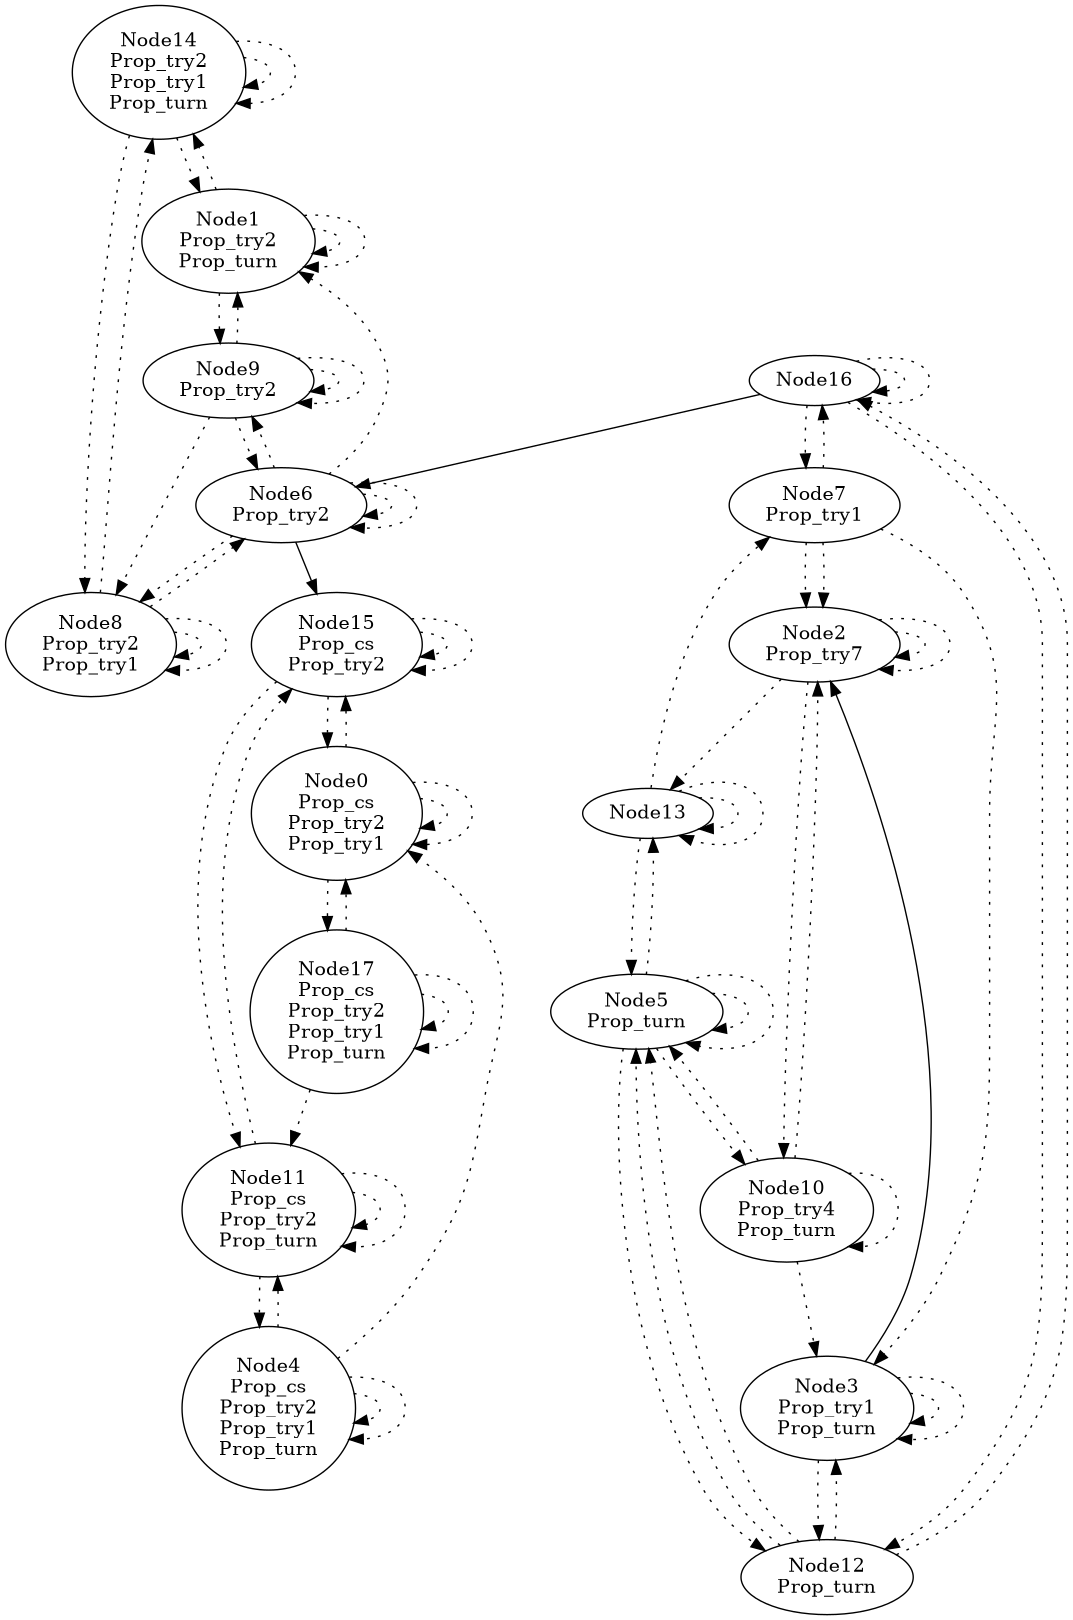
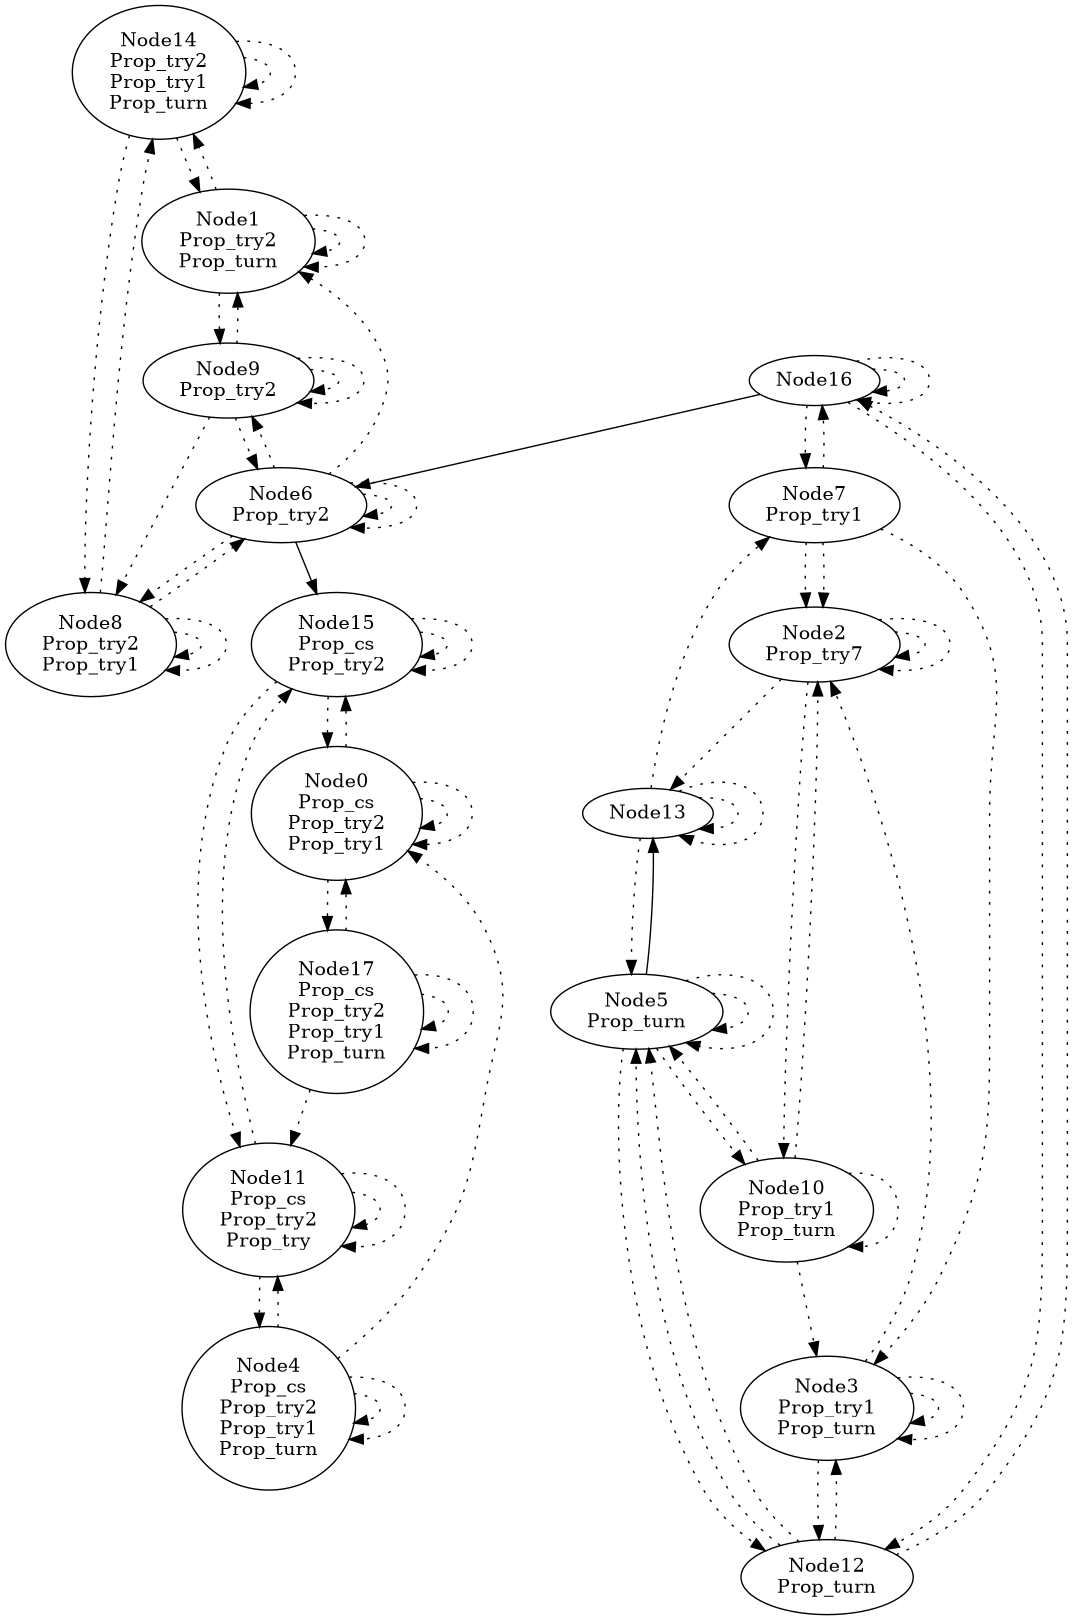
  digraph {
    edge [style=dotted]
    n1 [label="Node14\nProp_try2\nProp_try1\nProp_turn"]
    n2 [label="Node1\nProp_try2\nProp_turn"]
    n3 [label="Node8\nProp_try2\nProp_try1"]
    n4 [label="Node9\nProp_try2"]
    n5 [label="Node6\nProp_try2"]
    n6 [label="Node15\nProp_cs\nProp_try2"]
    n7 [label=Node13]
    n8 [label="Node7\nProp_try1"]
    n9 [label="Node5\nProp_turn"]
    n10 [label=Node16]
    n11 [label="Node3\nProp_try1\nProp_turn"]
    n12 [label="Node2\nProp_try7"]
    n13 [label="Node12\nProp_turn"]
-   n14 [label="Node10\nProp_try4\nProp_turn"]
+   n14 [label="Node10\nProp_try1\nProp_turn"]
    n15 [label="Node0\nProp_cs\nProp_try2\nProp_try1"]
-   n16 [label="Node11\nProp_cs\nProp_try2\nProp_turn"]
+   n16 [label="Node11\nProp_cs\nProp_try2\nProp_try"]
    n17 [label="Node17\nProp_cs\nProp_try2\nProp_try1\nProp_turn"]
    n18 [label="Node4\nProp_cs\nProp_try2\nProp_try1\nProp_turn"]
    n1 -> n1
    n1 -> n1
    n1 -> n2
    n1 -> n3
    n2 -> n1
    n2 -> n2
    n2 -> n2
    n2 -> n4
    n3 -> n1
    n3 -> n3
    n3 -> n3
    n3 -> n5
    n4 -> n2
    n4 -> n3
    n4 -> n4
    n4 -> n4
    n4 -> n5
    n5 -> n2
    n5 -> n3
    n5 -> n4
    n5 -> n5
    n5 -> n5
    n5 -> n6 [style=""]
    n6 -> n6
    n6 -> n6
    n6 -> n15
    n6 -> n16
    n7 -> n7
    n7 -> n7
    n7 -> n8
    n7 -> n9
    n8 -> n10
    n8 -> n11
    n8 -> n12
    n8 -> n12
-   n9 -> n7
+   n9 -> n7 [style=solid]
    n9 -> n9
    n9 -> n9
    n9 -> n13
    n9 -> n14
    n10 -> n5 [style=""]
    n10 -> n8
    n10 -> n10
    n10 -> n10
    n10 -> n13
    n11 -> n11
    n11 -> n11
-   n11 -> n12 [style=solid]
+   n11 -> n12
    n11 -> n13
    n12 -> n7
    n12 -> n12
    n12 -> n12
    n12 -> n14
    n13 -> n9
    n13 -> n9
    n13 -> n10
    n13 -> n11
    n14 -> n9
    n14 -> n11
    n14 -> n12
    n14 -> n14
    n15 -> n6
    n15 -> n15
    n15 -> n15
    n15 -> n17
    n16 -> n6
    n16 -> n16
    n16 -> n16
    n16 -> n18
    n17 -> n15
    n17 -> n16
    n17 -> n17
    n17 -> n17
    n18 -> n15
    n18 -> n16
    n18 -> n18
    n18 -> n18
  }
